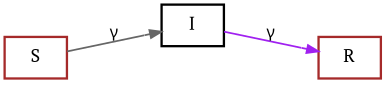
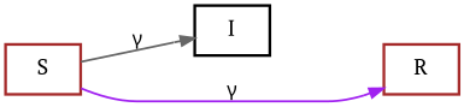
  digraph {
    fontname="PT Serif"
    rankdir=LR
    node [color=brown fontname="PT Serif" fontsize=16 shape=box style=bold]
    edge [arrowhead=normalnone arrowtail=none dir=both fontname="PT Serif" minlen=2 penwidth=1.5 style=solid]
    n1 [label=S]
    n2 [color=black label=I]
    n3 [label=R]
    n1 -> n2 [color=gray40 label="γ"]
-   n2 -> n3 [color=purple label="γ"]
+   n1 -> n3 [color=purple label="γ"]
  }
